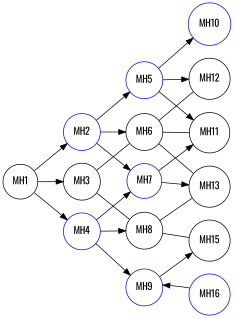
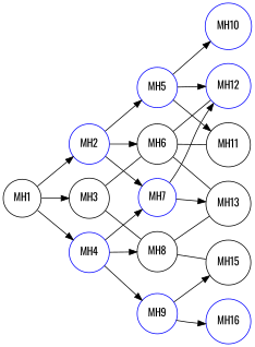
  digraph {
    fontname=Oswald
    rankdir=LR
    node [color=blue fontname=Oswald shape=circle]
    edge [fontname=Oswald]
    MH2
    MH5
    MH7
    MH6 [color=black]
    MH1 [color=black]
    MH3 [color=black]
    MH4
    MH8 [color=black]
    MH9
    MH10
-   MH12 [color=black]
+   MH12
    MH11 [color=black]
    MH13 [color=black]
    MH15 [color=black]
    MH16
    MH2 -> MH5
    MH2 -> MH7
    MH2 -> MH6
    MH5 -> MH10
    MH5 -> MH12
    MH5 -> MH11
-   MH7 -> MH11
+   MH7 -> MH12
    MH7 -> MH13
    MH6 -> MH12 [dir=none]
    MH6 -> MH11 [dir=none]
    MH6 -> MH13 [dir=none]
    MH1 -> MH2
    MH1 -> MH3
    MH1 -> MH4
    MH3 -> MH6 [dir=none]
    MH3 -> MH8 [dir=none]
    MH4 -> MH7
    MH4 -> MH8
    MH4 -> MH9
    MH8 -> MH13 [dir=none]
    MH8 -> MH15 [dir=none]
    MH9 -> MH15
-   MH16 -> MH9
+   MH9 -> MH16
  }
